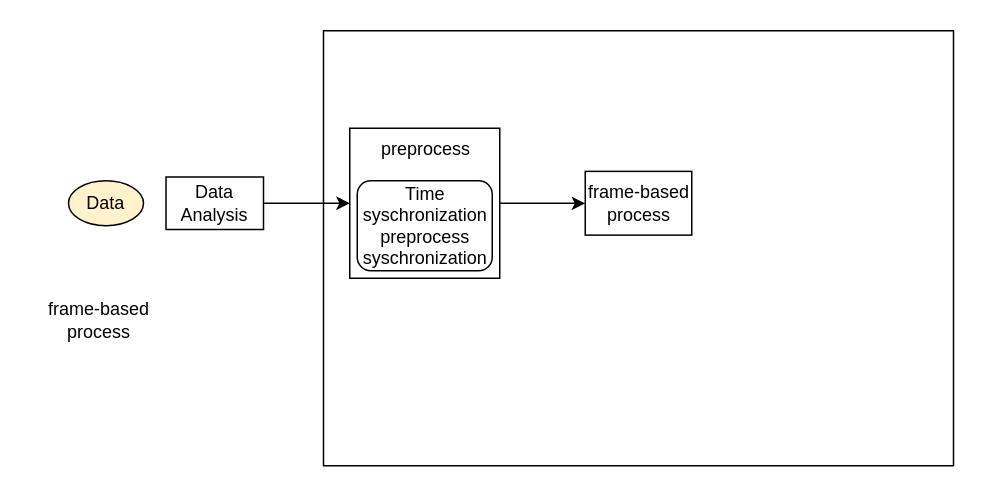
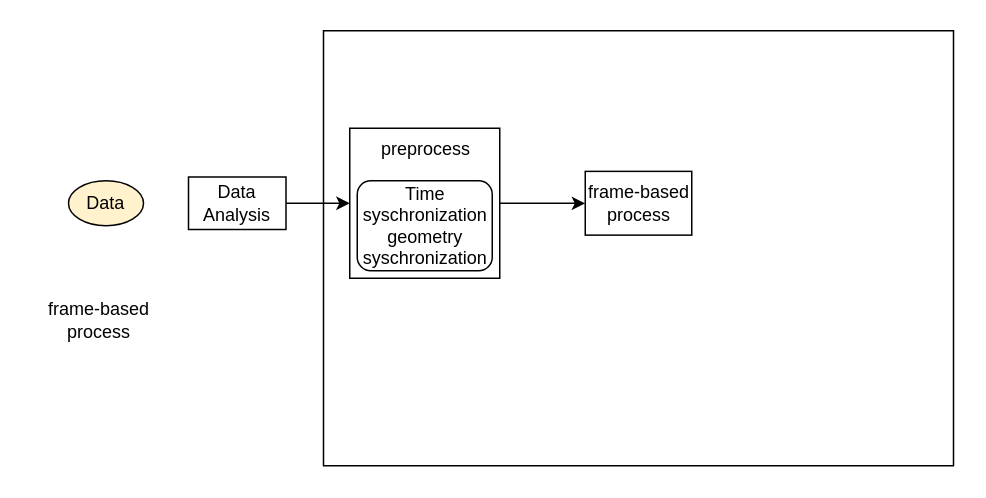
  <mxCell id="0" />
  <mxCell id="1" parent="0" />
  <mxCell id="2" value="Data" style="ellipse;whiteSpace=wrap;html=1;fillColor=#fff2cc;" vertex="1" parent="1"><mxGeometry x="45" y="120" width="50" height="30" as="geometry" /></mxCell>
  <mxCell id="3" value="" style="edgeStyle=orthogonalEdgeStyle;rounded=0;orthogonalLoop=1;jettySize=auto;html=1;" edge="1" parent="1" source="4" target="7"><mxGeometry relative="1" as="geometry" /></mxCell>
- <mxCell id="4" value="Data Analysis" style="whiteSpace=wrap;html=1;" vertex="1" parent="1"><mxGeometry x="110" y="117.5" width="65" height="35" as="geometry" /></mxCell>
+ <mxCell id="4" value="Data Analysis" style="whiteSpace=wrap;html=1;" vertex="1" parent="1"><mxGeometry x="125" y="117.5" width="65" height="35" as="geometry" /></mxCell>
  <mxCell id="5" value="" style="whiteSpace=wrap;html=1;fillColor=none;" vertex="1" parent="1"><mxGeometry x="215" y="20" width="420" height="290" as="geometry" /></mxCell>
  <mxCell id="6" value="" style="edgeStyle=orthogonalEdgeStyle;rounded=0;orthogonalLoop=1;jettySize=auto;html=1;" edge="1" parent="1" source="7" target="9"><mxGeometry relative="1" as="geometry" /></mxCell>
  <mxCell id="7" value="" style="whiteSpace=wrap;html=1;" vertex="1" parent="1"><mxGeometry x="232.5" y="85" width="100" height="100" as="geometry" /></mxCell>
- <mxCell id="8" value="Time syschronization&lt;br style=&quot;border-color: var(--border-color);&quot;&gt;preprocess syschronization" style="rounded=1;whiteSpace=wrap;html=1;" vertex="1" parent="1"><mxGeometry x="237.5" y="120" width="90" height="60" as="geometry" /></mxCell>
+ <mxCell id="8" value="Time syschronization&lt;br style=&quot;border-color: var(--border-color);&quot;&gt;geometry syschronization" style="rounded=1;whiteSpace=wrap;html=1;" vertex="1" parent="1"><mxGeometry x="237.5" y="120" width="90" height="60" as="geometry" /></mxCell>
  <mxCell id="9" value="frame-based&lt;br&gt;process" style="whiteSpace=wrap;html=1;" vertex="1" parent="1"><mxGeometry x="389.5" y="113.75" width="71" height="42.5" as="geometry" /></mxCell>
  <mxCell id="10" value="preprocess" style="text;html=1;align=center;verticalAlign=middle;resizable=0;points=[];autosize=1;strokeColor=none;fillColor=none;" vertex="1" parent="1"><mxGeometry x="242.5" y="83.75" width="80" height="30" as="geometry" /></mxCell>
  <mxCell id="11" value="frame-based&lt;br style=&quot;border-color: var(--border-color);&quot;&gt;&lt;span style=&quot;&quot;&gt;process&lt;/span&gt;" style="text;html=1;align=center;verticalAlign=middle;resizable=0;points=[];autosize=1;strokeColor=none;fillColor=none;" vertex="1" parent="1"><mxGeometry x="20" y="193" width="90" height="40" as="geometry" /></mxCell>
